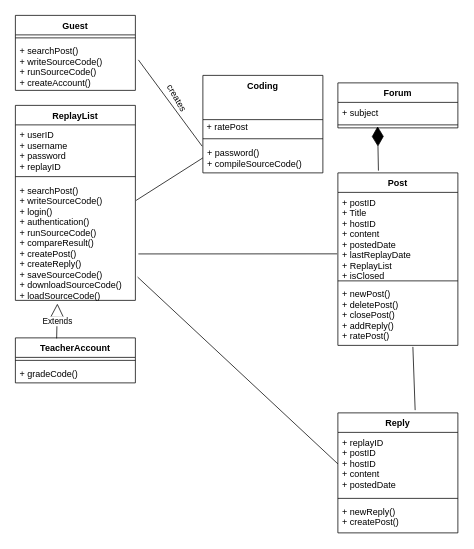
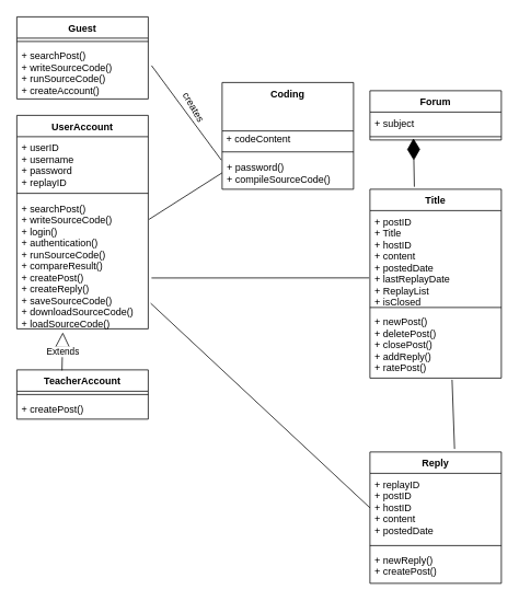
  <mxCell id="0" />
  <mxCell id="1" parent="0" />
  <mxCell id="2" value="Guest" style="swimlane;fontStyle=1;align=center;verticalAlign=top;childLayout=stackLayout;horizontal=1;startSize=26;horizontalStack=0;resizeParent=1;resizeParentMax=0;resizeLast=0;collapsible=1;marginBottom=0;" vertex="1" parent="1"><mxGeometry x="20" y="20" width="160" height="100" as="geometry" /></mxCell>
  <mxCell id="3" value="" style="line;strokeWidth=1;fillColor=none;align=left;verticalAlign=middle;spacingTop=-1;spacingLeft=3;spacingRight=3;rotatable=0;labelPosition=right;points=[];portConstraint=eastwest;" vertex="1" parent="2"><mxGeometry y="26" width="160" height="8" as="geometry" /></mxCell>
  <mxCell id="4" value="+ searchPost()&#10;+ writeSourceCode()&#10;+ runSourceCode()&#10;+ createAccount()" style="text;strokeColor=none;fillColor=none;align=left;verticalAlign=top;spacingLeft=4;spacingRight=4;overflow=hidden;rotatable=0;points=[[0,0.5],[1,0.5]];portConstraint=eastwest;" vertex="1" parent="2"><mxGeometry y="34" width="160" height="66" as="geometry" /></mxCell>
  <mxCell id="5" value="" style="endArrow=none;html=1;exitX=1.025;exitY=0.384;exitDx=0;exitDy=0;exitPerimeter=0;entryX=-0.006;entryY=0.111;entryDx=0;entryDy=0;entryPerimeter=0;" edge="1" parent="1" source="4" target="10"><mxGeometry width="50" height="50" relative="1" as="geometry"><mxPoint x="390" y="400" as="sourcePoint" /><mxPoint x="420" y="268.012" as="targetPoint" /><Array as="points" /></mxGeometry></mxCell>
  <mxCell id="6" value="creates" style="text;html=1;align=center;verticalAlign=middle;resizable=0;points=[];autosize=1;rotation=60;" vertex="1" parent="1"><mxGeometry x="210" y="120" width="50" height="20" as="geometry" /></mxCell>
  <mxCell id="7" value="Coding" style="swimlane;fontStyle=1;align=center;verticalAlign=top;childLayout=stackLayout;horizontal=1;startSize=59;horizontalStack=0;resizeParent=1;resizeParentMax=0;resizeLast=0;collapsible=1;marginBottom=0;strokeColor=#000000;" vertex="1" parent="1"><mxGeometry x="270" y="100" width="160" height="130" as="geometry" /></mxCell>
- <mxCell id="8" value="&amp;nbsp;+ ratePost" style="text;html=1;align=left;verticalAlign=middle;resizable=0;points=[];autosize=1;" vertex="1" parent="7"><mxGeometry y="59" width="160" height="20" as="geometry" /></mxCell>
+ <mxCell id="8" value="&amp;nbsp;+ codeContent" style="text;html=1;align=left;verticalAlign=middle;resizable=0;points=[];autosize=1;" vertex="1" parent="7"><mxGeometry y="59" width="160" height="20" as="geometry" /></mxCell>
  <mxCell id="9" value="" style="line;strokeWidth=1;fillColor=none;align=left;verticalAlign=middle;spacingTop=-1;spacingLeft=3;spacingRight=3;rotatable=0;labelPosition=right;points=[];portConstraint=eastwest;" vertex="1" parent="7"><mxGeometry y="79" width="160" height="11" as="geometry" /></mxCell>
  <mxCell id="10" value="+ password()&#10;+ compileSourceCode()" style="text;strokeColor=none;fillColor=none;align=left;verticalAlign=top;spacingLeft=4;spacingRight=4;overflow=hidden;rotatable=0;points=[[0,0.5],[1,0.5]];portConstraint=eastwest;" vertex="1" parent="7"><mxGeometry y="90" width="160" height="40" as="geometry" /></mxCell>
- <mxCell id="11" value="ReplayList" style="swimlane;fontStyle=1;align=center;verticalAlign=top;childLayout=stackLayout;horizontal=1;startSize=26;horizontalStack=0;resizeParent=1;resizeParentMax=0;resizeLast=0;collapsible=1;marginBottom=0;strokeColor=#000000;" vertex="1" parent="1"><mxGeometry x="20" y="140" width="160" height="260" as="geometry" /></mxCell>
+ <mxCell id="11" value="UserAccount" style="swimlane;fontStyle=1;align=center;verticalAlign=top;childLayout=stackLayout;horizontal=1;startSize=26;horizontalStack=0;resizeParent=1;resizeParentMax=0;resizeLast=0;collapsible=1;marginBottom=0;strokeColor=#000000;" vertex="1" parent="1"><mxGeometry x="20" y="140" width="160" height="260" as="geometry" /></mxCell>
  <mxCell id="12" value="+ userID&#10;+ username&#10;+ password&#10;+ replayID" style="text;strokeColor=none;fillColor=none;align=left;verticalAlign=top;spacingLeft=4;spacingRight=4;overflow=hidden;rotatable=0;points=[[0,0.5],[1,0.5]];portConstraint=eastwest;" vertex="1" parent="11"><mxGeometry y="26" width="160" height="64" as="geometry" /></mxCell>
  <mxCell id="13" value="" style="line;strokeWidth=1;fillColor=none;align=left;verticalAlign=middle;spacingTop=-1;spacingLeft=3;spacingRight=3;rotatable=0;labelPosition=right;points=[];portConstraint=eastwest;" vertex="1" parent="11"><mxGeometry y="90" width="160" height="10" as="geometry" /></mxCell>
  <mxCell id="14" value="+ searchPost()&#10;+ writeSourceCode()&#10;+ login()&#10;+ authentication()&#10;+ runSourceCode()&#10;+ compareResult()&#10;+ createPost()&#10;+ createReply()&#10;+ saveSourceCode()&#10;+ downloadSourceCode()&#10;+ loadSourceCode()" style="text;strokeColor=none;fillColor=none;align=left;verticalAlign=top;spacingLeft=4;spacingRight=4;overflow=hidden;rotatable=0;points=[[0,0.5],[1,0.5]];portConstraint=eastwest;" vertex="1" parent="11"><mxGeometry y="100" width="160" height="160" as="geometry" /></mxCell>
  <mxCell id="15" value="" style="endArrow=none;html=1;exitX=1.006;exitY=0.167;exitDx=0;exitDy=0;exitPerimeter=0;entryX=0;entryY=0.5;entryDx=0;entryDy=0;" edge="1" parent="1" source="14" target="10"><mxGeometry width="50" height="50" relative="1" as="geometry"><mxPoint x="390" y="300" as="sourcePoint" /><mxPoint x="250" y="260" as="targetPoint" /></mxGeometry></mxCell>
  <mxCell id="16" value="TeacherAccount" style="swimlane;fontStyle=1;align=center;verticalAlign=top;childLayout=stackLayout;horizontal=1;startSize=26;horizontalStack=0;resizeParent=1;resizeParentMax=0;resizeLast=0;collapsible=1;marginBottom=0;strokeColor=#000000;" vertex="1" parent="1"><mxGeometry x="20" y="450" width="160" height="60" as="geometry" /></mxCell>
  <mxCell id="17" value="" style="line;strokeWidth=1;fillColor=none;align=left;verticalAlign=middle;spacingTop=-1;spacingLeft=3;spacingRight=3;rotatable=0;labelPosition=right;points=[];portConstraint=eastwest;" vertex="1" parent="16"><mxGeometry y="26" width="160" height="8" as="geometry" /></mxCell>
- <mxCell id="18" value="+ gradeCode()" style="text;strokeColor=none;fillColor=none;align=left;verticalAlign=top;spacingLeft=4;spacingRight=4;overflow=hidden;rotatable=0;points=[[0,0.5],[1,0.5]];portConstraint=eastwest;" vertex="1" parent="16"><mxGeometry y="34" width="160" height="26" as="geometry" /></mxCell>
+ <mxCell id="18" value="+ createPost()" style="text;strokeColor=none;fillColor=none;align=left;verticalAlign=top;spacingLeft=4;spacingRight=4;overflow=hidden;rotatable=0;points=[[0,0.5],[1,0.5]];portConstraint=eastwest;" vertex="1" parent="16"><mxGeometry y="34" width="160" height="26" as="geometry" /></mxCell>
  <mxCell id="19" value="Extends" style="endArrow=block;endSize=16;endFill=0;html=1;exitX=0.344;exitY=0.012;exitDx=0;exitDy=0;exitPerimeter=0;entryX=0.35;entryY=1.027;entryDx=0;entryDy=0;entryPerimeter=0;" edge="1" parent="1" source="16" target="14"><mxGeometry width="160" relative="1" as="geometry"><mxPoint x="80" y="410" as="sourcePoint" /><mxPoint x="240" y="410" as="targetPoint" /></mxGeometry></mxCell>
  <mxCell id="20" value="" style="endArrow=none;html=1;exitX=1.025;exitY=0.613;exitDx=0;exitDy=0;exitPerimeter=0;entryX=-0.006;entryY=0.719;entryDx=0;entryDy=0;entryPerimeter=0;" edge="1" parent="1" source="14" target="29"><mxGeometry width="50" height="50" relative="1" as="geometry"><mxPoint x="390" y="400" as="sourcePoint" /><mxPoint x="440" y="338" as="targetPoint" /></mxGeometry></mxCell>
  <mxCell id="21" value="Forum" style="swimlane;fontStyle=1;align=center;verticalAlign=top;childLayout=stackLayout;horizontal=1;startSize=26;horizontalStack=0;resizeParent=1;resizeParentMax=0;resizeLast=0;collapsible=1;marginBottom=0;strokeColor=#000000;" vertex="1" parent="1"><mxGeometry x="450" y="110" width="160" height="60" as="geometry" /></mxCell>
  <mxCell id="22" value="+ subject" style="text;strokeColor=none;fillColor=none;align=left;verticalAlign=top;spacingLeft=4;spacingRight=4;overflow=hidden;rotatable=0;points=[[0,0.5],[1,0.5]];portConstraint=eastwest;" vertex="1" parent="21"><mxGeometry y="26" width="160" height="26" as="geometry" /></mxCell>
  <mxCell id="23" value="" style="line;strokeWidth=1;fillColor=none;align=left;verticalAlign=middle;spacingTop=-1;spacingLeft=3;spacingRight=3;rotatable=0;labelPosition=right;points=[];portConstraint=eastwest;" vertex="1" parent="21"><mxGeometry y="52" width="160" height="8" as="geometry" /></mxCell>
  <mxCell id="24" value="Reply" style="swimlane;fontStyle=1;align=center;verticalAlign=top;childLayout=stackLayout;horizontal=1;startSize=26;horizontalStack=0;resizeParent=1;resizeParentMax=0;resizeLast=0;collapsible=1;marginBottom=0;strokeColor=#000000;" vertex="1" parent="1"><mxGeometry x="450" y="550" width="160" height="160" as="geometry" /></mxCell>
  <mxCell id="25" value="+ replayID&#10;+ postID&#10;+ hostID&#10;+ content&#10;+ postedDate" style="text;strokeColor=none;fillColor=none;align=left;verticalAlign=top;spacingLeft=4;spacingRight=4;overflow=hidden;rotatable=0;points=[[0,0.5],[1,0.5]];portConstraint=eastwest;" vertex="1" parent="24"><mxGeometry y="26" width="160" height="84" as="geometry" /></mxCell>
  <mxCell id="26" value="" style="line;strokeWidth=1;fillColor=none;align=left;verticalAlign=middle;spacingTop=-1;spacingLeft=3;spacingRight=3;rotatable=0;labelPosition=right;points=[];portConstraint=eastwest;" vertex="1" parent="24"><mxGeometry y="110" width="160" height="8" as="geometry" /></mxCell>
  <mxCell id="27" value="+ newReply()&#10;+ createPost()" style="text;strokeColor=none;fillColor=none;align=left;verticalAlign=top;spacingLeft=4;spacingRight=4;overflow=hidden;rotatable=0;points=[[0,0.5],[1,0.5]];portConstraint=eastwest;" vertex="1" parent="24"><mxGeometry y="118" width="160" height="42" as="geometry" /></mxCell>
- <mxCell id="28" value="Post" style="swimlane;fontStyle=1;align=center;verticalAlign=top;childLayout=stackLayout;horizontal=1;startSize=26;horizontalStack=0;resizeParent=1;resizeParentMax=0;resizeLast=0;collapsible=1;marginBottom=0;strokeColor=#000000;" vertex="1" parent="1"><mxGeometry x="450" y="230" width="160" height="230" as="geometry" /></mxCell>
+ <mxCell id="28" value="Title" style="swimlane;fontStyle=1;align=center;verticalAlign=top;childLayout=stackLayout;horizontal=1;startSize=26;horizontalStack=0;resizeParent=1;resizeParentMax=0;resizeLast=0;collapsible=1;marginBottom=0;strokeColor=#000000;" vertex="1" parent="1"><mxGeometry x="450" y="230" width="160" height="230" as="geometry" /></mxCell>
  <mxCell id="29" value="+ postID&#10;+ Title&#10;+ hostID&#10;+ content&#10;+ postedDate&#10;+ lastReplayDate&#10;+ ReplayList&#10;+ isClosed" style="text;strokeColor=none;fillColor=none;align=left;verticalAlign=top;spacingLeft=4;spacingRight=4;overflow=hidden;rotatable=0;points=[[0,0.5],[1,0.5]];portConstraint=eastwest;" vertex="1" parent="28"><mxGeometry y="26" width="160" height="114" as="geometry" /></mxCell>
  <mxCell id="30" value="" style="line;strokeWidth=1;fillColor=none;align=left;verticalAlign=middle;spacingTop=-1;spacingLeft=3;spacingRight=3;rotatable=0;labelPosition=right;points=[];portConstraint=eastwest;" vertex="1" parent="28"><mxGeometry y="140" width="160" height="8" as="geometry" /></mxCell>
  <mxCell id="31" value="+ newPost()&#10;+ deletePost()&#10;+ closePost()&#10;+ addReply()&#10;+ ratePost()" style="text;strokeColor=none;fillColor=none;align=left;verticalAlign=top;spacingLeft=4;spacingRight=4;overflow=hidden;rotatable=0;points=[[0,0.5],[1,0.5]];portConstraint=eastwest;" vertex="1" parent="28"><mxGeometry y="148" width="160" height="82" as="geometry" /></mxCell>
  <mxCell id="32" value="" style="endArrow=diamondThin;endFill=1;endSize=24;html=1;exitX=0.338;exitY=-0.013;exitDx=0;exitDy=0;exitPerimeter=0;entryX=0.331;entryY=0.75;entryDx=0;entryDy=0;entryPerimeter=0;" edge="1" parent="1" source="28" target="23"><mxGeometry width="160" relative="1" as="geometry"><mxPoint x="620" y="200" as="sourcePoint" /><mxPoint x="504" y="180" as="targetPoint" /></mxGeometry></mxCell>
  <mxCell id="33" value="" style="endArrow=none;html=1;entryX=1.019;entryY=0.806;entryDx=0;entryDy=0;entryPerimeter=0;exitX=0;exitY=0.5;exitDx=0;exitDy=0;" edge="1" parent="1" source="25" target="14"><mxGeometry width="50" height="50" relative="1" as="geometry"><mxPoint x="260" y="470" as="sourcePoint" /><mxPoint x="310" y="420" as="targetPoint" /></mxGeometry></mxCell>
  <mxCell id="34" value="" style="endArrow=none;html=1;entryX=0.644;entryY=-0.023;entryDx=0;entryDy=0;entryPerimeter=0;" edge="1" parent="1" target="24"><mxGeometry width="50" height="50" relative="1" as="geometry"><mxPoint x="550" y="462" as="sourcePoint" /><mxPoint x="440" y="240" as="targetPoint" /></mxGeometry></mxCell>
